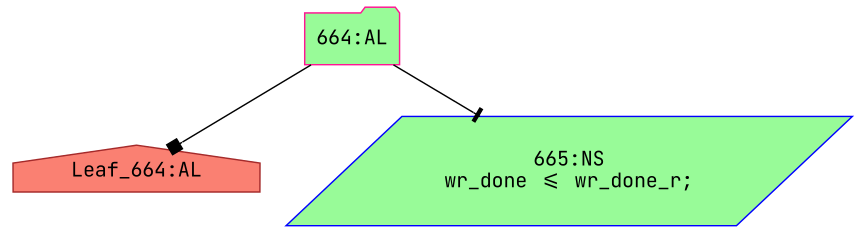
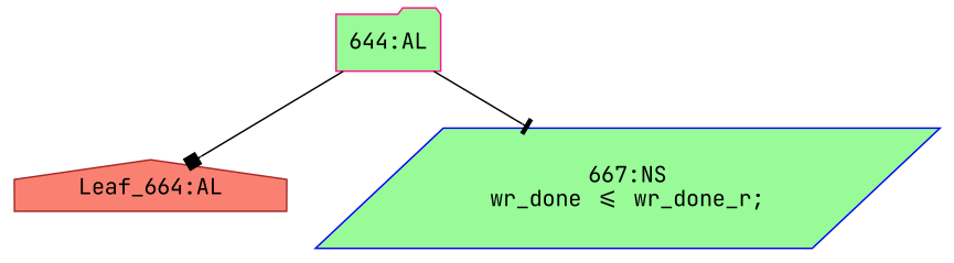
  strict digraph {
    fontname="JetBrains Mono"
    node [fillcolor=palegreen fontname="JetBrains Mono" style=filled]
    edge [cond="[]" fontname="JetBrains Mono" lineno=None style=solid]
    n1 [color=brown def_var="['wr_done']" fillcolor=salmon label="Leaf_664:AL" shape=house]
-   n2 [ast="<pyverilog.vparser.ast.NonblockingSubstitution object at 0x7fa020e2f650>" color=blue label="665:NS\nwr_done <= wr_done_r;" shape=parallelogram statements="[<pyverilog.vparser.ast.NonblockingSubstitution object at 0x7fa020e2f650>]" typ=NonblockingSubstitution]
-   n3 [ast="<pyverilog.vparser.ast.Always object at 0x7fa020e2f790>" clk_sens=True color=deeppink label="664:AL" sens="['clk']" shape=folder statements="[]" typ=Always use_var="['wr_done_r']"]
+   n2 [ast="<pyverilog.vparser.ast.NonblockingSubstitution object at 0x7fa020e2f650>" color=blue label="667:NS\nwr_done <= wr_done_r;" shape=parallelogram statements="[<pyverilog.vparser.ast.NonblockingSubstitution object at 0x7fa020e2f650>]" typ=NonblockingSubstitution]
+   n3 [ast="<pyverilog.vparser.ast.Always object at 0x7fa020e2f790>" clk_sens=True color=deeppink label="644:AL" sens="['clk']" shape=folder statements="[]" typ=Always use_var="['wr_done_r']"]
    n3 -> n1 [arrowhead=box]
    n3 -> n2 [arrowhead=tee]
  }
